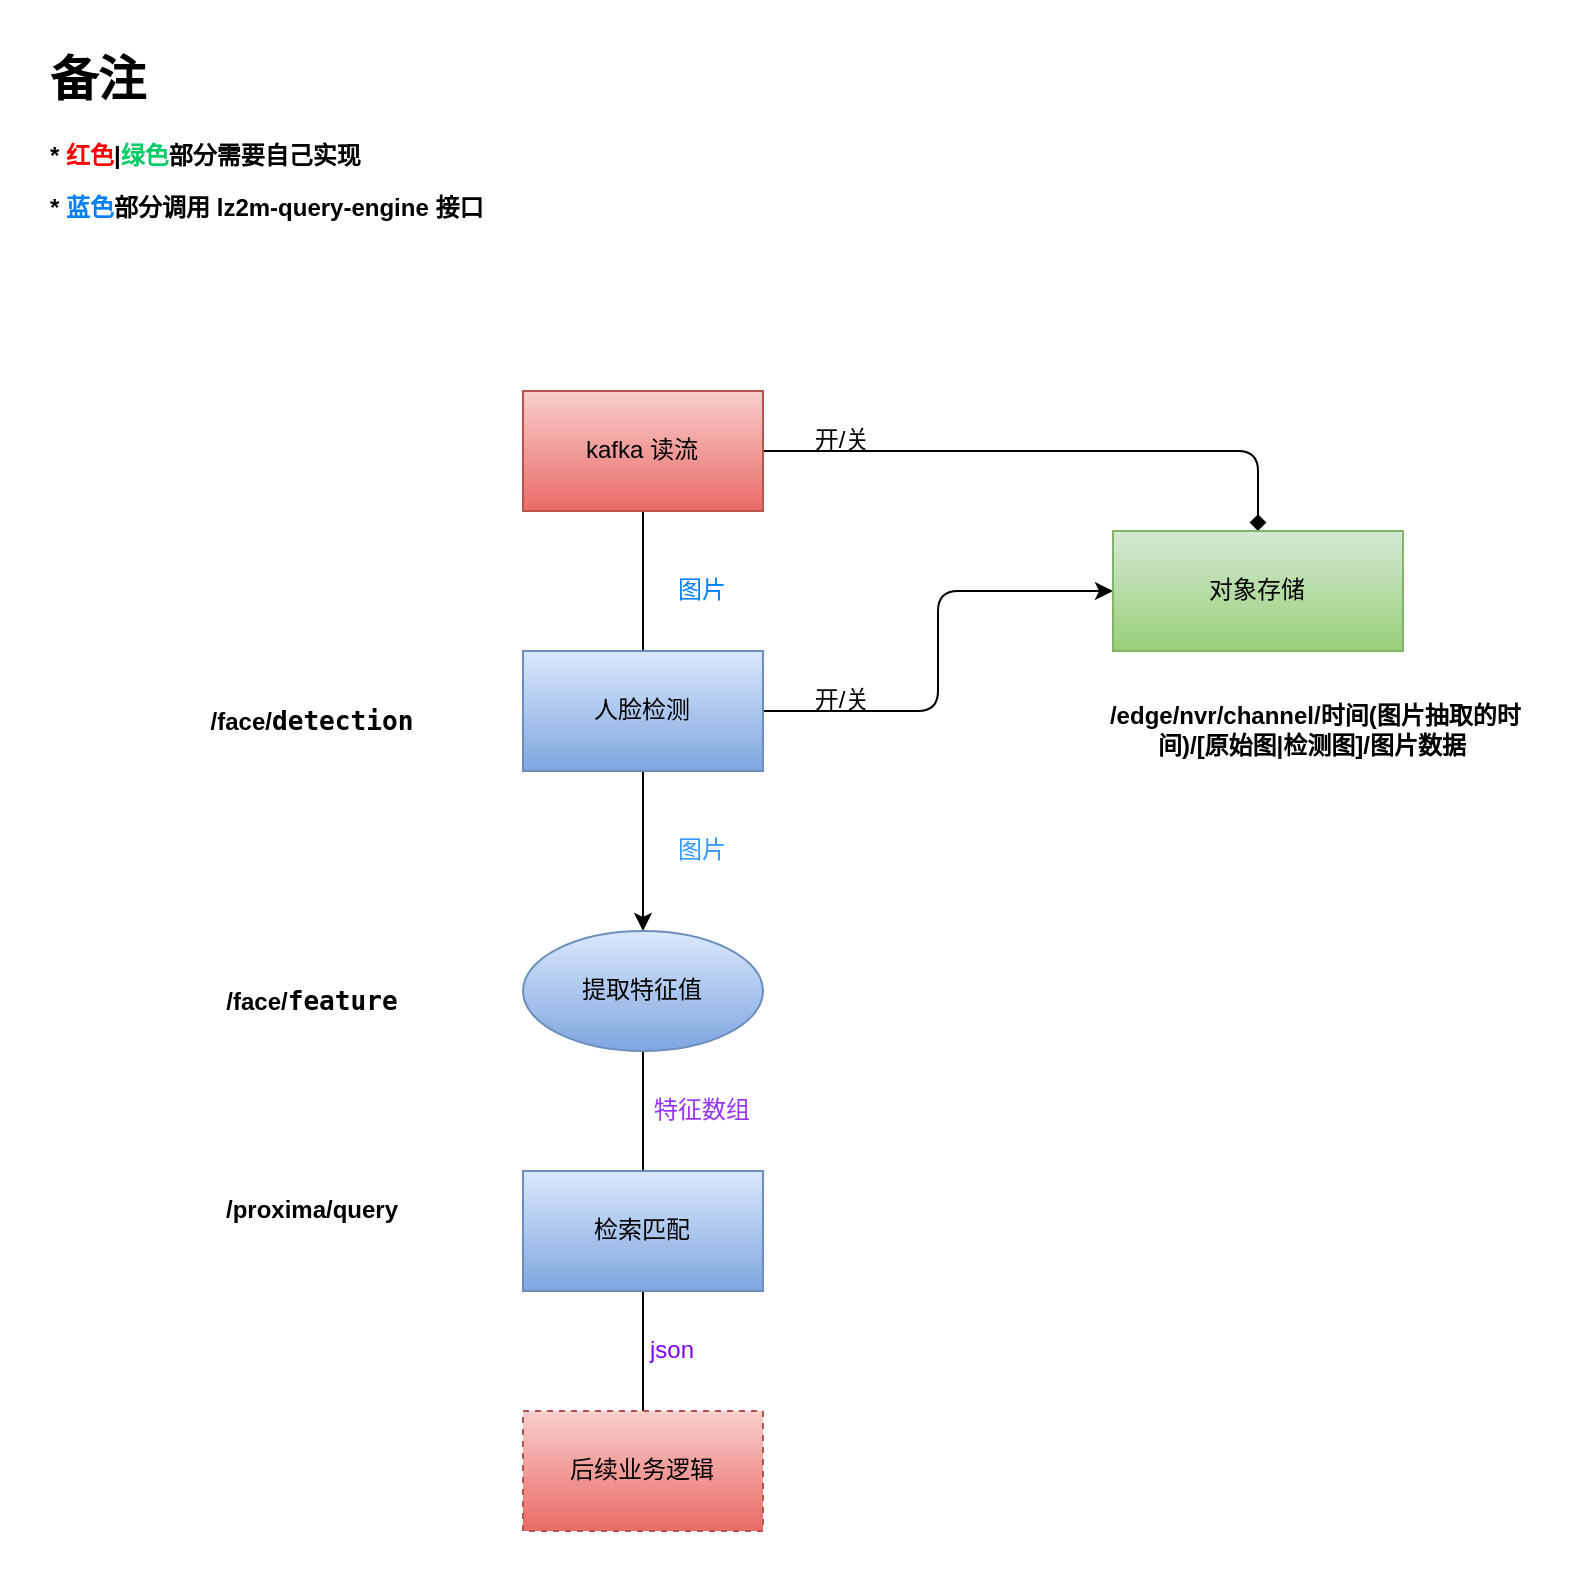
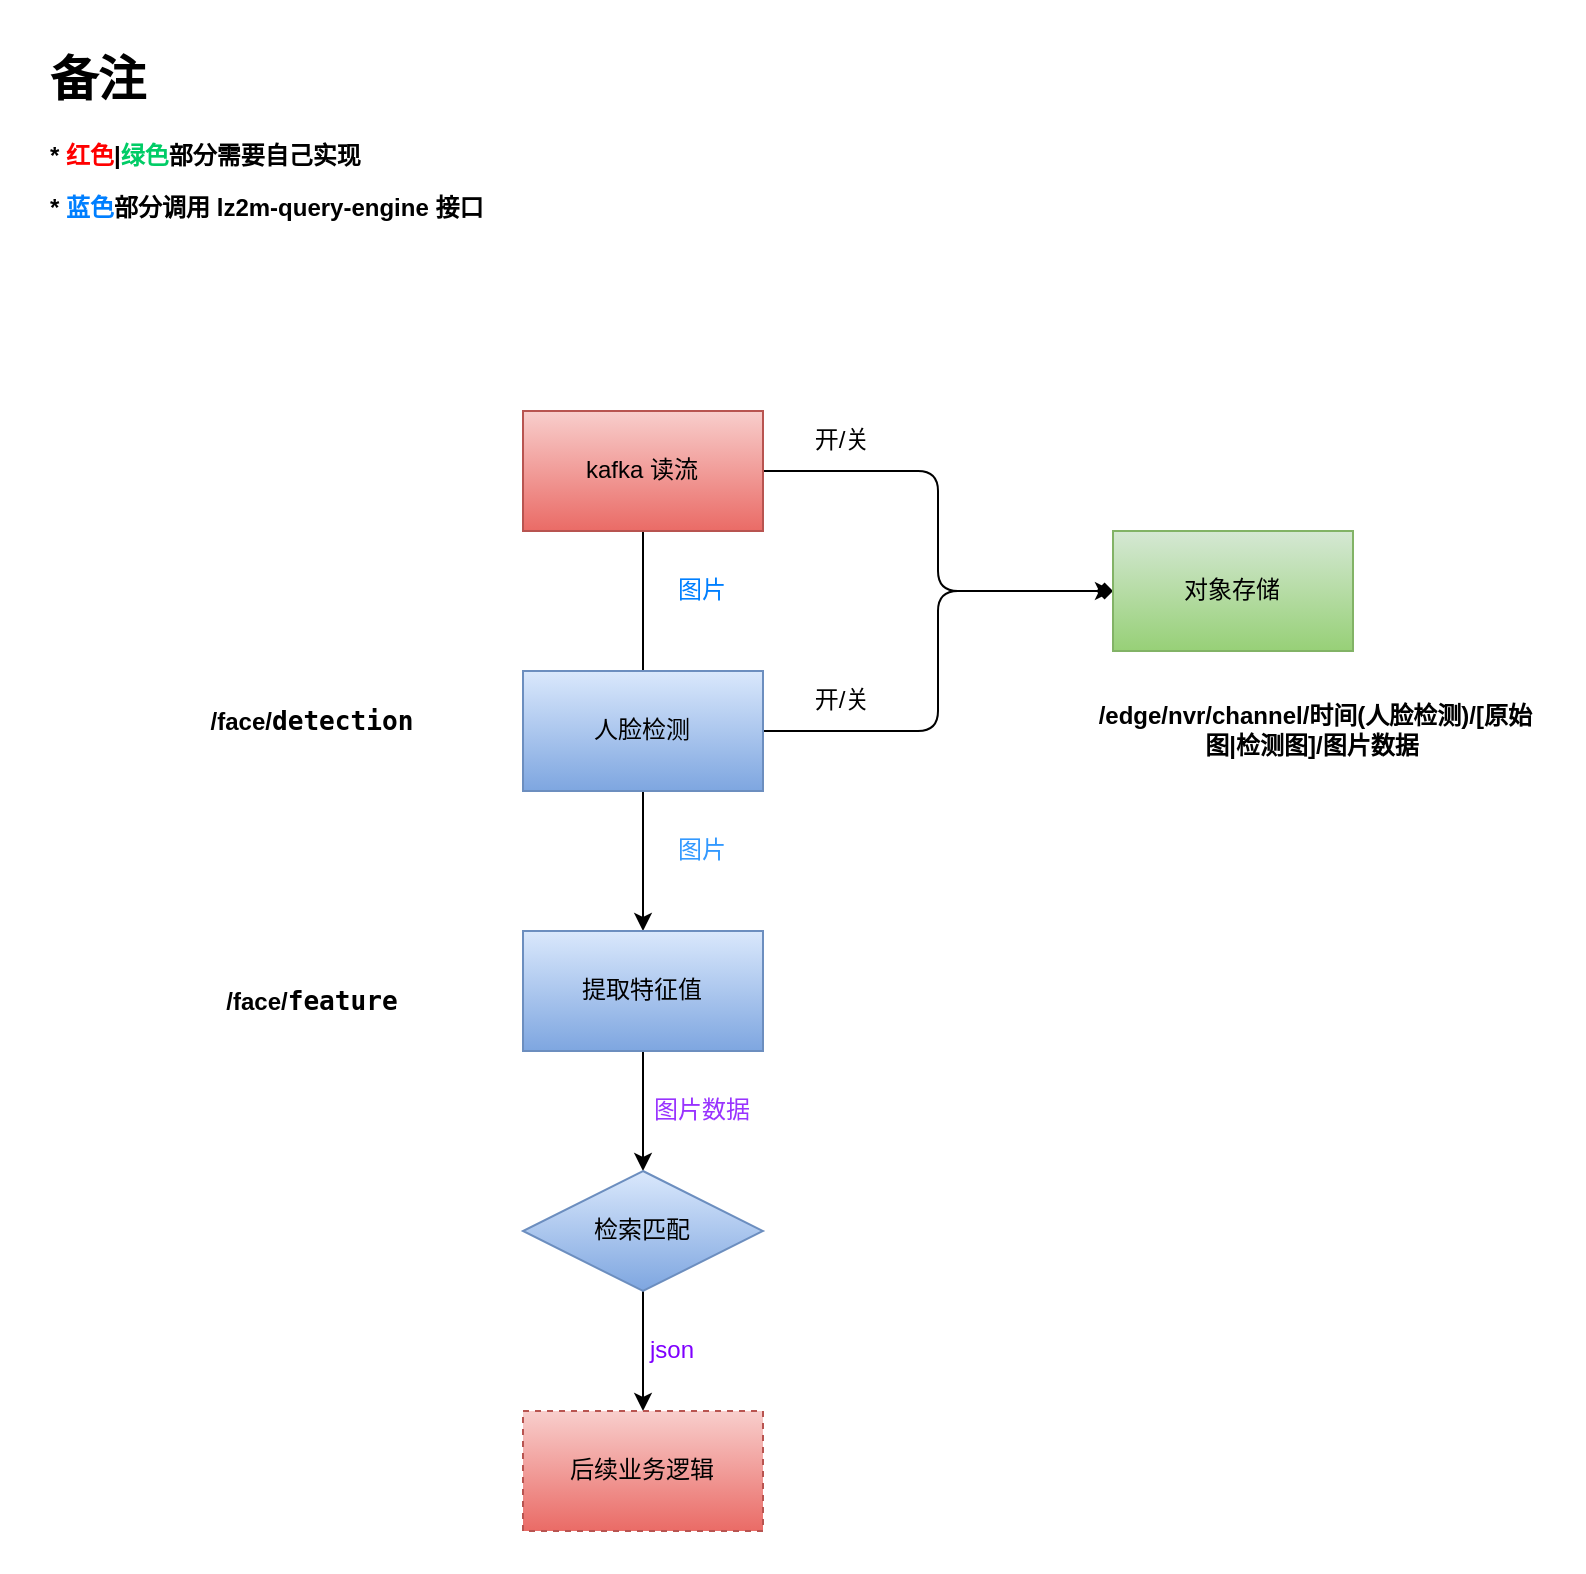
  <mxCell id="0" />
  <mxCell id="1" parent="0" />
  <mxCell id="2" value="" style="edgeStyle=orthogonalEdgeStyle;orthogonalLoop=1;jettySize=auto;html=1;endArrow=none;" edge="1" parent="1" source="4" target="7"><mxGeometry relative="1" as="geometry" /></mxCell>
  <mxCell id="3" style="edgeStyle=orthogonalEdgeStyle;orthogonalLoop=1;jettySize=auto;html=1;endArrow=diamond;" edge="1" parent="1" source="4" target="12"><mxGeometry relative="1" as="geometry" /></mxCell>
- <mxCell id="4" value="kafka 读流" style="whiteSpace=wrap;html=1;fillColor=#f8cecc;strokeColor=#b85450;gradientColor=#ea6b66;" vertex="1" parent="1"><mxGeometry x="261" y="195" width="120" height="60" as="geometry" /></mxCell>
+ <mxCell id="4" value="kafka 读流" style="whiteSpace=wrap;html=1;fillColor=#f8cecc;strokeColor=#b85450;gradientColor=#ea6b66;" vertex="1" parent="1"><mxGeometry x="261" y="205" width="120" height="60" as="geometry" /></mxCell>
  <mxCell id="5" style="edgeStyle=orthogonalEdgeStyle;orthogonalLoop=1;jettySize=auto;html=1;" edge="1" parent="1" source="7" target="9"><mxGeometry relative="1" as="geometry" /></mxCell>
  <mxCell id="6" style="edgeStyle=orthogonalEdgeStyle;orthogonalLoop=1;jettySize=auto;html=1;entryX=0;entryY=0.5;entryDx=0;entryDy=0;" edge="1" parent="1" source="7" target="12"><mxGeometry relative="1" as="geometry" /></mxCell>
- <mxCell id="7" value="人脸检测" style="whiteSpace=wrap;html=1;fillColor=#dae8fc;gradientColor=#7ea6e0;strokeColor=#6c8ebf;" vertex="1" parent="1"><mxGeometry x="261" y="325" width="120" height="60" as="geometry" /></mxCell>
- <mxCell id="8" style="edgeStyle=orthogonalEdgeStyle;orthogonalLoop=1;jettySize=auto;html=1;endArrow=none;" edge="1" parent="1" source="9" target="11"><mxGeometry relative="1" as="geometry" /></mxCell>
- <mxCell id="9" value="提取特征值" style="ellipse;whiteSpace=wrap;html=1;fillColor=#dae8fc;gradientColor=#7ea6e0;strokeColor=#6c8ebf;" vertex="1" parent="1"><mxGeometry x="261" y="465" width="120" height="60" as="geometry" /></mxCell>
- <mxCell id="10" style="edgeStyle=orthogonalEdgeStyle;orthogonalLoop=1;jettySize=auto;html=1;entryX=0.5;entryY=0;entryDx=0;entryDy=0;endArrow=none;" edge="1" parent="1" source="11" target="16"><mxGeometry relative="1" as="geometry" /></mxCell>
- <mxCell id="11" value="检索匹配" style="whiteSpace=wrap;html=1;fillColor=#dae8fc;gradientColor=#7ea6e0;strokeColor=#6c8ebf;" vertex="1" parent="1"><mxGeometry x="261" y="585" width="120" height="60" as="geometry" /></mxCell>
- <mxCell id="12" value="对象存储" style="whiteSpace=wrap;html=1;fillColor=#d5e8d4;gradientColor=#97d077;strokeColor=#82b366;" vertex="1" parent="1"><mxGeometry x="556" y="265" width="145" height="60" as="geometry" /></mxCell>
+ <mxCell id="7" value="人脸检测" style="whiteSpace=wrap;html=1;fillColor=#dae8fc;gradientColor=#7ea6e0;strokeColor=#6c8ebf;" vertex="1" parent="1"><mxGeometry x="261" y="335" width="120" height="60" as="geometry" /></mxCell>
+ <mxCell id="8" style="edgeStyle=orthogonalEdgeStyle;orthogonalLoop=1;jettySize=auto;html=1;" edge="1" parent="1" source="9" target="11"><mxGeometry relative="1" as="geometry" /></mxCell>
+ <mxCell id="9" value="提取特征值" style="whiteSpace=wrap;html=1;fillColor=#dae8fc;gradientColor=#7ea6e0;strokeColor=#6c8ebf;" vertex="1" parent="1"><mxGeometry x="261" y="465" width="120" height="60" as="geometry" /></mxCell>
+ <mxCell id="10" style="edgeStyle=orthogonalEdgeStyle;orthogonalLoop=1;jettySize=auto;html=1;entryX=0.5;entryY=0;entryDx=0;entryDy=0;" edge="1" parent="1" source="11" target="16"><mxGeometry relative="1" as="geometry" /></mxCell>
+ <mxCell id="11" value="检索匹配" style="rhombus;whiteSpace=wrap;html=1;fillColor=#dae8fc;gradientColor=#7ea6e0;strokeColor=#6c8ebf;" vertex="1" parent="1"><mxGeometry x="261" y="585" width="120" height="60" as="geometry" /></mxCell>
+ <mxCell id="12" value="对象存储" style="whiteSpace=wrap;html=1;fillColor=#d5e8d4;gradientColor=#97d077;strokeColor=#82b366;" vertex="1" parent="1"><mxGeometry x="556" y="265" width="120" height="60" as="geometry" /></mxCell>
  <mxCell id="13" value="开/关" style="text;html=1;strokeColor=none;fillColor=none;align=center;verticalAlign=middle;whiteSpace=wrap;" vertex="1" parent="1"><mxGeometry x="391" y="205" width="60" height="30" as="geometry" /></mxCell>
  <mxCell id="14" value="开/关" style="text;html=1;strokeColor=none;fillColor=none;align=center;verticalAlign=middle;whiteSpace=wrap;" vertex="1" parent="1"><mxGeometry x="391" y="335" width="60" height="30" as="geometry" /></mxCell>
- <mxCell id="15" value="&lt;div class=&quot;lake-content&quot;&gt;&lt;span class=&quot;ne-text&quot;&gt;&amp;nbsp;/edge/nvr/channel/时间(图片抽取的时间)/[原始图|检测图]/图片数据&lt;/span&gt;&lt;/div&gt;" style="text;html=1;strokeColor=none;fillColor=none;align=center;verticalAlign=middle;whiteSpace=wrap;fontStyle=1;" vertex="1" parent="1"><mxGeometry x="541" y="345" width="230" height="40" as="geometry" /></mxCell>
+ <mxCell id="15" value="&lt;div class=&quot;lake-content&quot;&gt;&lt;span class=&quot;ne-text&quot;&gt;&amp;nbsp;/edge/nvr/channel/时间(人脸检测)/[原始图|检测图]/图片数据&lt;/span&gt;&lt;/div&gt;" style="text;html=1;strokeColor=none;fillColor=none;align=center;verticalAlign=middle;whiteSpace=wrap;fontStyle=1;" vertex="1" parent="1"><mxGeometry x="541" y="345" width="230" height="40" as="geometry" /></mxCell>
  <mxCell id="16" value="后续业务逻辑" style="whiteSpace=wrap;html=1;fillColor=#f8cecc;gradientColor=#ea6b66;strokeColor=#b85450;dashed=1;" vertex="1" parent="1"><mxGeometry x="261" y="705" width="120" height="60" as="geometry" /></mxCell>
  <mxCell id="17" value="/face/&lt;span style=&quot;background-color: rgb(255, 255, 255); font-family: &amp;quot;jetbrains mono&amp;quot;, monospace; font-size: 9.8pt;&quot;&gt;detection&lt;/span&gt;&lt;span style=&quot;font-family: monospace; font-size: 0px;&quot;&gt;%3CmxGraphModel%3E%3Croot%3E%3CmxCell%20id%3D%220%22%2F%3E%3CmxCell%20id%3D%221%22%20parent%3D%220%22%2F%3E%3CmxCell%20id%3D%222%22%20value%3D%22%E6%A3%80%E7%B4%A2%E5%8C%B9%E9%85%8D%22%20style%3D%22rounded%3D0%3BwhiteSpace%3Dwrap%3Bhtml%3D1%3BfillColor%3D%23dae8fc%3BstrokeColor%3D%236c8ebf%3B%22%20vertex%3D%221%22%20parent%3D%221%22%3E%3CmxGeometry%20x%3D%22170%22%20y%3D%22585%22%20width%3D%22120%22%20height%3D%2260%22%20as%3D%22geometry%22%2F%3E%3C%2FmxCell%3E%3C%2Froot%3E%3C%2FmxGraphModel%3E&lt;/span&gt;&lt;span style=&quot;font-family: monospace; font-size: 0px;&quot;&gt;%3CmxGraphModel%3E%3Croot%3E%3CmxCell%20id%3D%220%22%2F%3E%3CmxCell%20id%3D%221%22%20parent%3D%220%22%2F%3E%3CmxCell%20id%3D%222%22%20value%3D%22%E6%A3%80%E7%B4%A2%E5%8C%B9%E9%85%8D%22%20style%3D%22rounded%3D0%3BwhiteSpace%3Dwrap%3Bhtml%3D1%3BfillColor%3D%23dae8fc%3BstrokeColor%3D%236c8ebf%3B%22%20vertex%3D%221%22%20parent%3D%221%22%3E%3CmxGeometry%20x%3D%22170%22%20y%3D%22585%22%20width%3D%22120%22%20height%3D%2260%22%20as%3D%22geometry%22%2F%3E%3C%2FmxCell%3E%3C%2Froot%3E%3C%2FmxGraphModel%3E&lt;/span&gt;&lt;span style=&quot;font-family: monospace; font-size: 0px;&quot;&gt;%3CmxGraphModel%3E%3Croot%3E%3CmxCell%20id%3D%220%22%2F%3E%3CmxCell%20id%3D%221%22%20parent%3D%220%22%2F%3E%3CmxCell%20id%3D%222%22%20value%3D%22%E6%A3%80%E7%B4%A2%E5%8C%B9%E9%85%8D%22%20style%3D%22rounded%3D0%3BwhiteSpace%3Dwrap%3Bhtml%3D1%3BfillColor%3D%23dae8fc%3BstrokeColor%3D%236c8ebf%3B%22%20vertex%3D%221%22%20parent%3D%221%22%3E%3CmxGeometry%20x%3D%22170%22%20y%3D%22585%22%20width%3D%22120%22%20height%3D%2260%22%20as%3D%22geometry%22%2F%3E%3C%2FmxCell%3E%3C%2Froot%3E%3C%2FmxGraphModel%3E&lt;/span&gt;" style="text;html=1;strokeColor=none;fillColor=none;align=center;verticalAlign=middle;whiteSpace=wrap;fontStyle=1;" vertex="1" parent="1"><mxGeometry x="96" y="345" width="120" height="30" as="geometry" /></mxCell>
  <mxCell id="18" value="/face/&lt;span style=&quot;background-color: rgb(255 , 255 , 255) ; font-family: &amp;#34;jetbrains mono&amp;#34; , monospace ; font-size: 9.8pt&quot;&gt;feature&lt;/span&gt;&lt;span style=&quot;font-family: monospace ; font-size: 0px&quot;&gt;%3CmxGraphModel%3E%3Croot%3E%3CmxCell%20id%3D%220%22%2F%3E%3CmxCell%20id%3D%221%22%20parent%3D%220%22%2F%3E%3CmxCell%20id%3D%222%22%20value%3D%22%E6%A3%80%E7%B4%A2%E5%8C%B9%E9%85%8D%22%20style%3D%22rounded%3D0%3BwhiteSpace%3Dwrap%3Bhtml%3D1%3BfillColor%3D%23dae8fc%3BstrokeColor%3D%236c8ebf%3B%22%20vertex%3D%221%22%20parent%3D%221%22%3E%3CmxGeometry%20x%3D%22170%22%20y%3D%22585%22%20width%3D%22120%22%20height%3D%2260%22%20as%3D%22geometry%22%2F%3E%3C%2FmxCell%3E%3C%2Froot%3E%3C%2FmxGraphModel%3E&lt;/span&gt;&lt;span style=&quot;font-family: monospace ; font-size: 0px&quot;&gt;%3CmxGraphModel%3E%3Croot%3E%3CmxCell%20id%3D%220%22%2F%3E%3CmxCell%20id%3D%221%22%20parent%3D%220%22%2F%3E%3CmxCell%20id%3D%222%22%20value%3D%22%E6%A3%80%E7%B4%A2%E5%8C%B9%E9%85%8D%22%20style%3D%22rounded%3D0%3BwhiteSpace%3Dwrap%3Bhtml%3D1%3BfillColor%3D%23dae8fc%3BstrokeColor%3D%236c8ebf%3B%22%20vertex%3D%221%22%20parent%3D%221%22%3E%3CmxGeometry%20x%3D%22170%22%20y%3D%22585%22%20width%3D%22120%22%20height%3D%2260%22%20as%3D%22geometry%22%2F%3E%3C%2FmxCell%3E%3C%2Froot%3E%3C%2FmxGraphModel%3E&lt;/span&gt;&lt;span style=&quot;font-family: monospace ; font-size: 0px&quot;&gt;%3CmxGraphModel%3E%3Croot%3E%3CmxCell%20id%3D%220%22%2F%3E%3CmxCell%20id%3D%221%22%20parent%3D%220%22%2F%3E%3CmxCell%20id%3D%222%22%20value%3D%22%E6%A3%80%E7%B4%A2%E5%8C%B9%E9%85%8D%22%20style%3D%22rounded%3D0%3BwhiteSpace%3Dwrap%3Bhtml%3D1%3BfillColor%3D%23dae8fc%3BstrokeColor%3D%236c8ebf%3B%22%20vertex%3D%221%22%20parent%3D%221%22%3E%3CmxGeometry%20x%3D%22170%22%20y%3D%22585%22%20width%3D%22120%22%20height%3D%2260%22%20as%3D%22geometry%22%2F%3E%3C%2FmxCell%3E%3C%2Froot%3E%3C%2FmxGraphModel&lt;/span&gt;" style="text;html=1;strokeColor=none;fillColor=none;align=center;verticalAlign=middle;whiteSpace=wrap;fontStyle=1;" vertex="1" parent="1"><mxGeometry x="96" y="485" width="120" height="30" as="geometry" /></mxCell>
- <mxCell id="19" value="/proxima/query" style="text;html=1;strokeColor=none;fillColor=none;align=center;verticalAlign=middle;whiteSpace=wrap;fontStyle=1;" vertex="1" parent="1"><mxGeometry x="96" y="590" width="120" height="30" as="geometry" /></mxCell>
  <mxCell id="20" value="&lt;h1&gt;备注&lt;/h1&gt;&lt;p&gt;&lt;b&gt;* &lt;font color=&quot;#ff0000&quot;&gt;红色&lt;/font&gt;|&lt;font color=&quot;#00cc66&quot;&gt;绿色&lt;/font&gt;部分需要自己实现&lt;/b&gt;&lt;/p&gt;&lt;p&gt;&lt;b&gt;* &lt;font color=&quot;#007fff&quot;&gt;蓝色&lt;/font&gt;部分调用 lz2m-query-engine 接口&lt;/b&gt;&lt;/p&gt;" style="text;html=1;strokeColor=none;fillColor=none;spacing=5;spacingTop=-20;whiteSpace=wrap;overflow=hidden;" vertex="1" parent="1"><mxGeometry x="20" y="20" width="280" height="110" as="geometry" /></mxCell>
  <mxCell id="21" value="图片" style="text;html=1;strokeColor=none;fillColor=none;align=center;verticalAlign=middle;whiteSpace=wrap;rounded=0;sketch=0;fontColor=#007FFF;" vertex="1" parent="1"><mxGeometry x="321" y="280" width="60" height="30" as="geometry" /></mxCell>
  <mxCell id="22" value="图片" style="text;html=1;strokeColor=none;fillColor=none;align=center;verticalAlign=middle;whiteSpace=wrap;rounded=0;sketch=0;fontColor=#3399FF;" vertex="1" parent="1"><mxGeometry x="321" y="410" width="60" height="30" as="geometry" /></mxCell>
- <mxCell id="23" value="特征数组" style="text;html=1;strokeColor=none;fillColor=none;align=center;verticalAlign=middle;whiteSpace=wrap;rounded=0;sketch=0;fontColor=#9933FF;" vertex="1" parent="1"><mxGeometry x="321" y="540" width="60" height="30" as="geometry" /></mxCell>
+ <mxCell id="23" value="图片数据" style="text;html=1;strokeColor=none;fillColor=none;align=center;verticalAlign=middle;whiteSpace=wrap;rounded=0;sketch=0;fontColor=#9933FF;" vertex="1" parent="1"><mxGeometry x="321" y="540" width="60" height="30" as="geometry" /></mxCell>
  <mxCell id="24" value="json" style="text;html=1;strokeColor=none;fillColor=none;align=center;verticalAlign=middle;whiteSpace=wrap;rounded=0;sketch=0;fontColor=#7F00FF;" vertex="1" parent="1"><mxGeometry x="306" y="660" width="60" height="30" as="geometry" /></mxCell>
